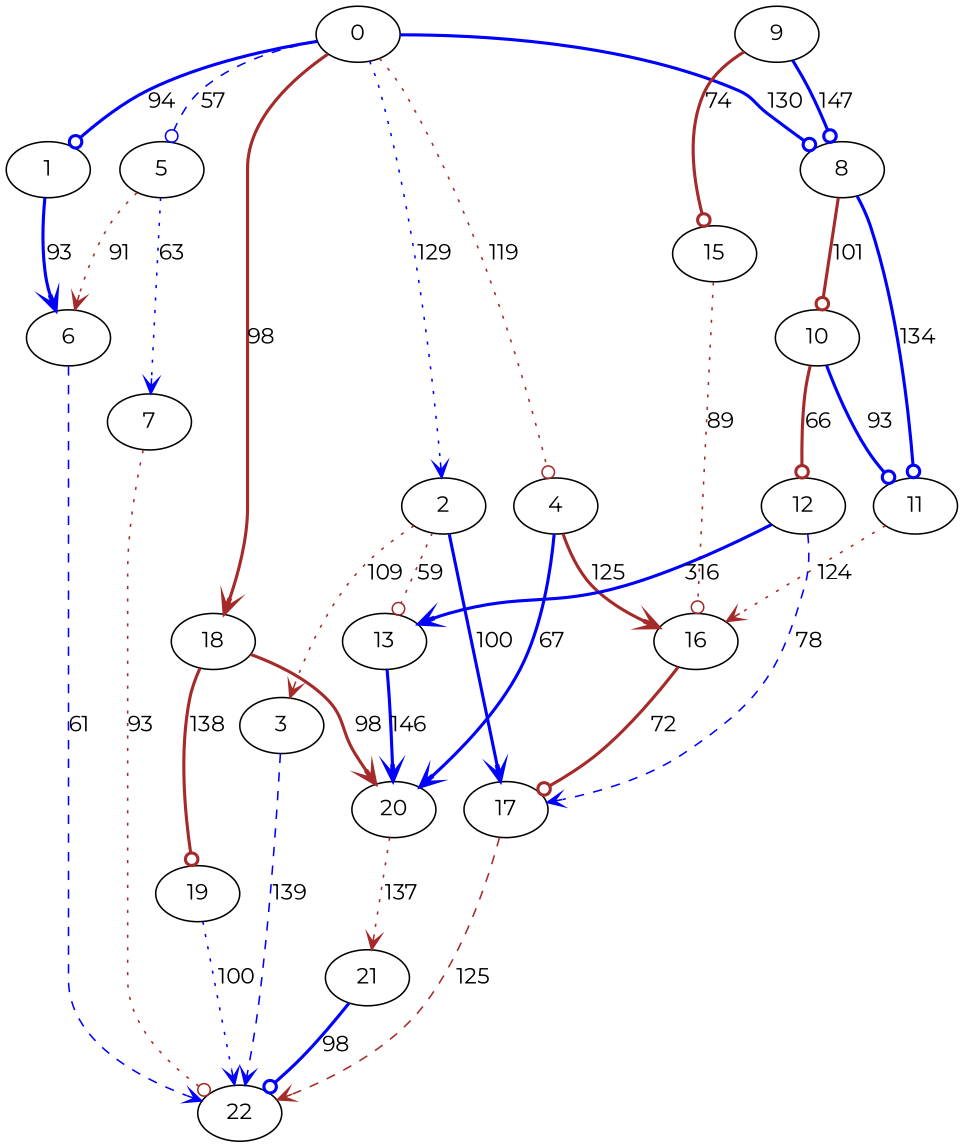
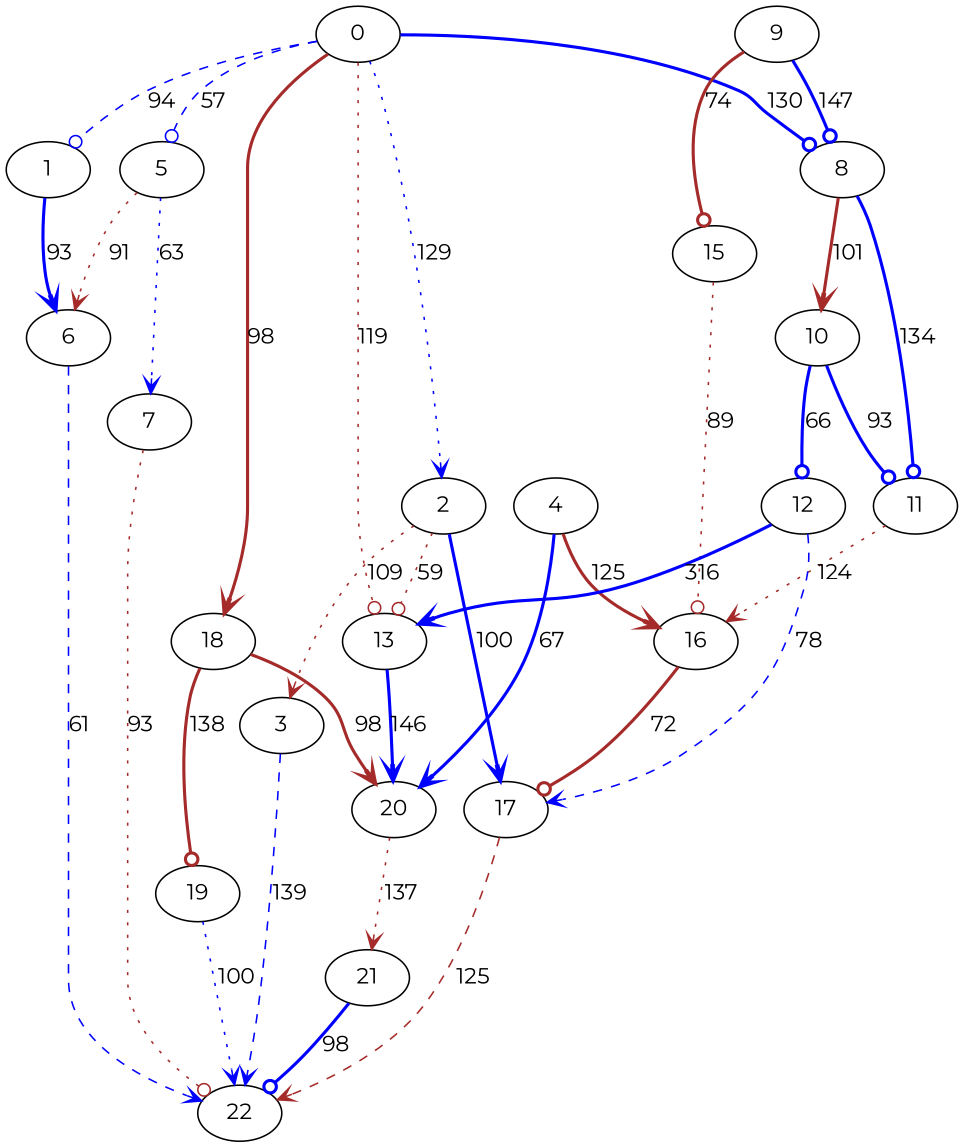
  digraph {
    fontname=Montserrat
    node [fontname=Montserrat]
    edge [arrowhead=vee color=blue fontname=Montserrat style=bold]
    0
    1
    2
    4
    5
    8
    18
    6
    3
    13
    17
    16
    20
    7
    10
    11
    19
    22
    21
    9
    15
    12
-   0 -> 1 [arrowhead=odot label=94]
+   0 -> 1 [arrowhead=odot label=94 style=dashed]
    0 -> 2 [label=129 style=dotted]
-   0 -> 4 [arrowhead=odot color=brown label=119 style=dotted]
+   0 -> 13 [arrowhead=odot color=brown label=119 style=dotted]
    0 -> 5 [arrowhead=odot label=57 style=dashed]
    0 -> 8 [arrowhead=odot label=130]
    0 -> 18 [color=brown label=98]
    1 -> 6 [label=93]
    2 -> 3 [color=brown label=109 style=dotted]
    2 -> 13 [arrowhead=odot color=brown label=59 style=dotted]
    2 -> 17 [label=100]
    4 -> 16 [color=brown label=125]
    4 -> 20 [label=67]
    5 -> 6 [color=brown label=91 style=dotted]
    5 -> 7 [label=63 style=dotted]
-   8 -> 10 [arrowhead=odot color=brown label=101]
+   8 -> 10 [color=brown label=101]
    8 -> 11 [arrowhead=odot label=134]
    18 -> 20 [color=brown label=98]
    18 -> 19 [arrowhead=odot color=brown label=138]
    6 -> 22 [label=61 style=dashed]
    3 -> 22 [label=139 style=dashed]
    13 -> 20 [label=146]
    17 -> 22 [color=brown label=125 style=dashed]
    16 -> 17 [arrowhead=odot color=brown label=72]
    20 -> 21 [color=brown label=137 style=dotted]
    7 -> 22 [arrowhead=odot color=brown label=93 style=dotted]
    10 -> 11 [arrowhead=odot label=93]
-   10 -> 12 [arrowhead=odot color=brown label=66]
+   10 -> 12 [arrowhead=odot label=66]
    11 -> 16 [color=brown label=124 style=dotted]
    19 -> 22 [label=100 style=dotted]
    21 -> 22 [arrowhead=odot label=98]
    9 -> 8 [arrowhead=odot label=147]
    9 -> 15 [arrowhead=odot color=brown label=74]
    15 -> 16 [arrowhead=odot color=brown label=89 style=dotted]
    12 -> 13 [label=316]
    12 -> 17 [label=78 style=dashed]
  }
